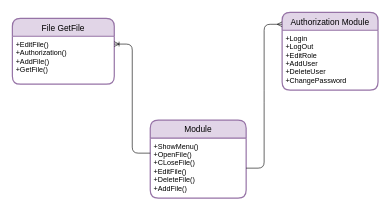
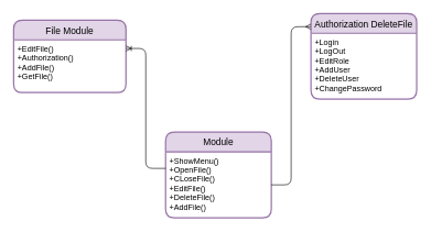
  <mxCell id="0" />
  <mxCell id="1" parent="0" />
- <mxCell id="2" value="File GetFile" style="swimlane;childLayout=stackLayout;horizontal=1;startSize=30;horizontalStack=0;rounded=1;fontSize=14;fontStyle=0;strokeWidth=2;resizeParent=0;resizeLast=1;shadow=0;dashed=0;align=center;fillColor=#e1d5e7;strokeColor=#9673a6;" vertex="1" parent="1"><mxGeometry x="20" y="30" width="170" height="110" as="geometry" /></mxCell>
+ <mxCell id="2" value="File Module" style="swimlane;childLayout=stackLayout;horizontal=1;startSize=30;horizontalStack=0;rounded=1;fontSize=14;fontStyle=0;strokeWidth=2;resizeParent=0;resizeLast=1;shadow=0;dashed=0;align=center;fillColor=#e1d5e7;strokeColor=#9673a6;" vertex="1" parent="1"><mxGeometry x="20" y="30" width="170" height="110" as="geometry" /></mxCell>
  <mxCell id="3" value="+EditFile()&#10;+Authorization()&#10;+AddFile()&#10;+GetFile()" style="align=left;strokeColor=none;fillColor=none;spacingLeft=4;fontSize=12;verticalAlign=top;resizable=0;rotatable=0;part=1;" vertex="1" parent="2"><mxGeometry y="30" width="170" height="80" as="geometry" /></mxCell>
- <mxCell id="4" value="Authorization Module" style="swimlane;childLayout=stackLayout;horizontal=1;startSize=30;horizontalStack=0;rounded=1;fontSize=14;fontStyle=0;strokeWidth=2;resizeParent=0;resizeLast=1;shadow=0;dashed=0;align=center;fillColor=#e1d5e7;strokeColor=#9673a6;" vertex="1" parent="1"><mxGeometry x="470" y="20" width="160" height="130" as="geometry" /></mxCell>
+ <mxCell id="4" value="Authorization DeleteFile" style="swimlane;childLayout=stackLayout;horizontal=1;startSize=30;horizontalStack=0;rounded=1;fontSize=14;fontStyle=0;strokeWidth=2;resizeParent=0;resizeLast=1;shadow=0;dashed=0;align=center;fillColor=#e1d5e7;strokeColor=#9673a6;" vertex="1" parent="1"><mxGeometry x="470" y="20" width="160" height="130" as="geometry" /></mxCell>
  <mxCell id="5" value="+Login&#10;+LogOut&#10;+EditRole&#10;+AddUser&#10;+DeleteUser&#10;+ChangePassword" style="align=left;strokeColor=none;fillColor=none;spacingLeft=4;fontSize=12;verticalAlign=top;resizable=0;rotatable=0;part=1;" vertex="1" parent="4"><mxGeometry y="30" width="160" height="100" as="geometry" /></mxCell>
  <mxCell id="6" value="Module" style="swimlane;childLayout=stackLayout;horizontal=1;startSize=30;horizontalStack=0;rounded=1;fontSize=14;fontStyle=0;strokeWidth=2;resizeParent=0;resizeLast=1;shadow=0;dashed=0;align=center;fillColor=#e1d5e7;strokeColor=#9673a6;" vertex="1" parent="1"><mxGeometry x="250" y="200" width="160" height="130" as="geometry" /></mxCell>
  <mxCell id="7" value="+ShowMenu()&#10;+OpenFile()&#10;+CLoseFile()&#10;+EditFile()&#10;+DeleteFile()&#10;+AddFile()" style="align=left;strokeColor=none;fillColor=none;spacingLeft=4;fontSize=12;verticalAlign=top;resizable=0;rotatable=0;part=1;" vertex="1" parent="6"><mxGeometry y="30" width="160" height="100" as="geometry" /></mxCell>
  <mxCell id="8" value="" style="edgeStyle=entityRelationEdgeStyle;fontSize=12;html=1;endArrow=ERoneToMany;entryX=1;entryY=0.163;entryDx=0;entryDy=0;entryPerimeter=0;exitX=0;exitY=0.25;exitDx=0;exitDy=0;" edge="1" parent="1" source="7" target="3"><mxGeometry width="100" height="100" relative="1" as="geometry"><mxPoint x="290" y="280" as="sourcePoint" /><mxPoint x="390" y="180" as="targetPoint" /></mxGeometry></mxCell>
  <mxCell id="9" value="" style="edgeStyle=entityRelationEdgeStyle;fontSize=12;html=1;endArrow=ERmany;entryX=0;entryY=0.154;entryDx=0;entryDy=0;entryPerimeter=0;" edge="1" parent="1" source="7" target="4"><mxGeometry width="100" height="100" relative="1" as="geometry"><mxPoint x="290" y="280" as="sourcePoint" /><mxPoint x="390" y="180" as="targetPoint" /></mxGeometry></mxCell>
